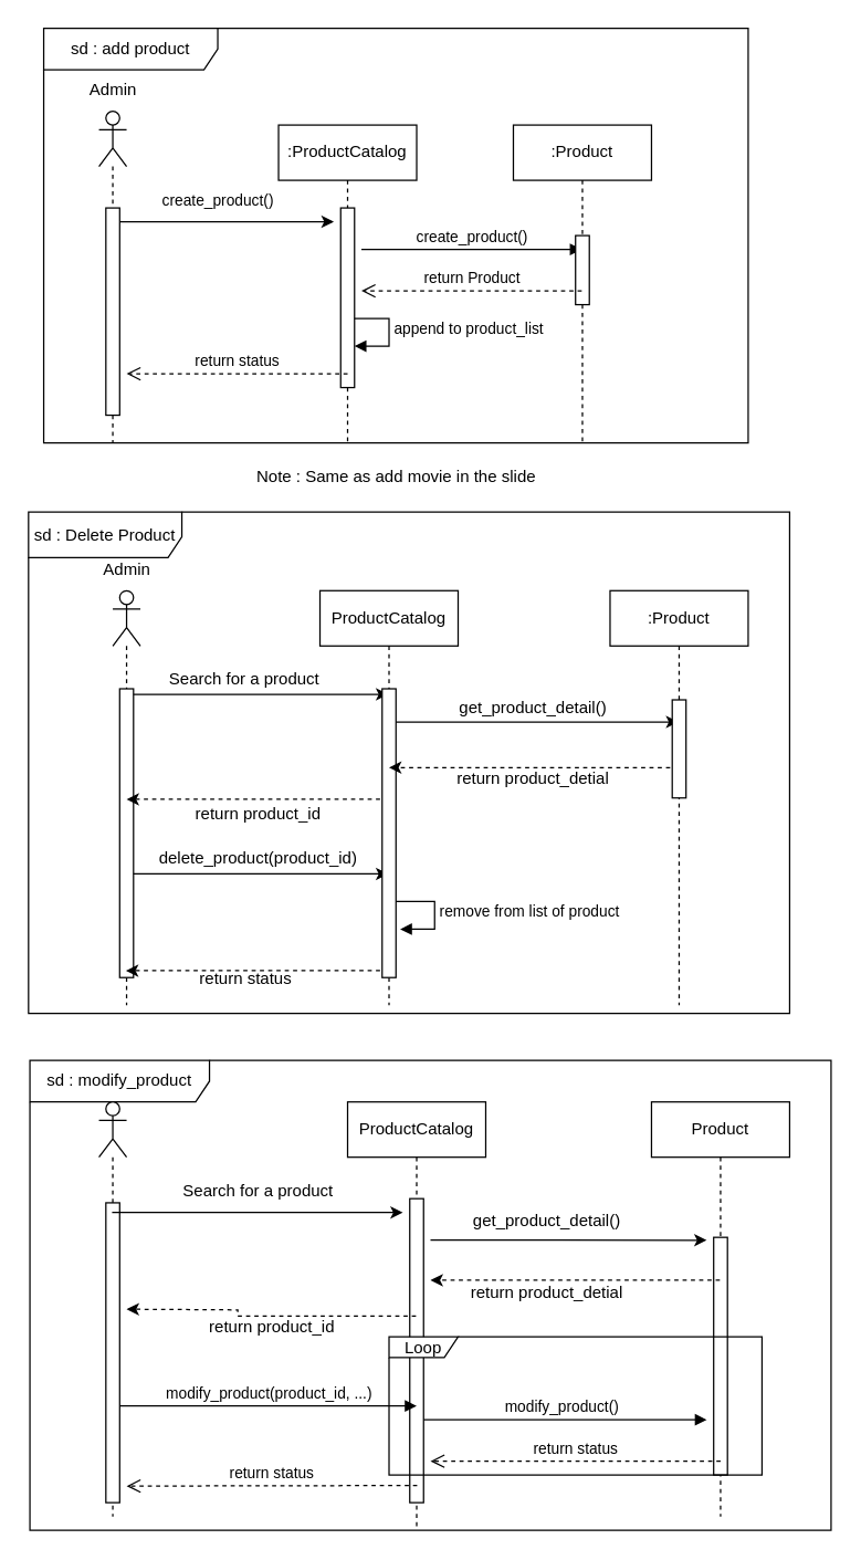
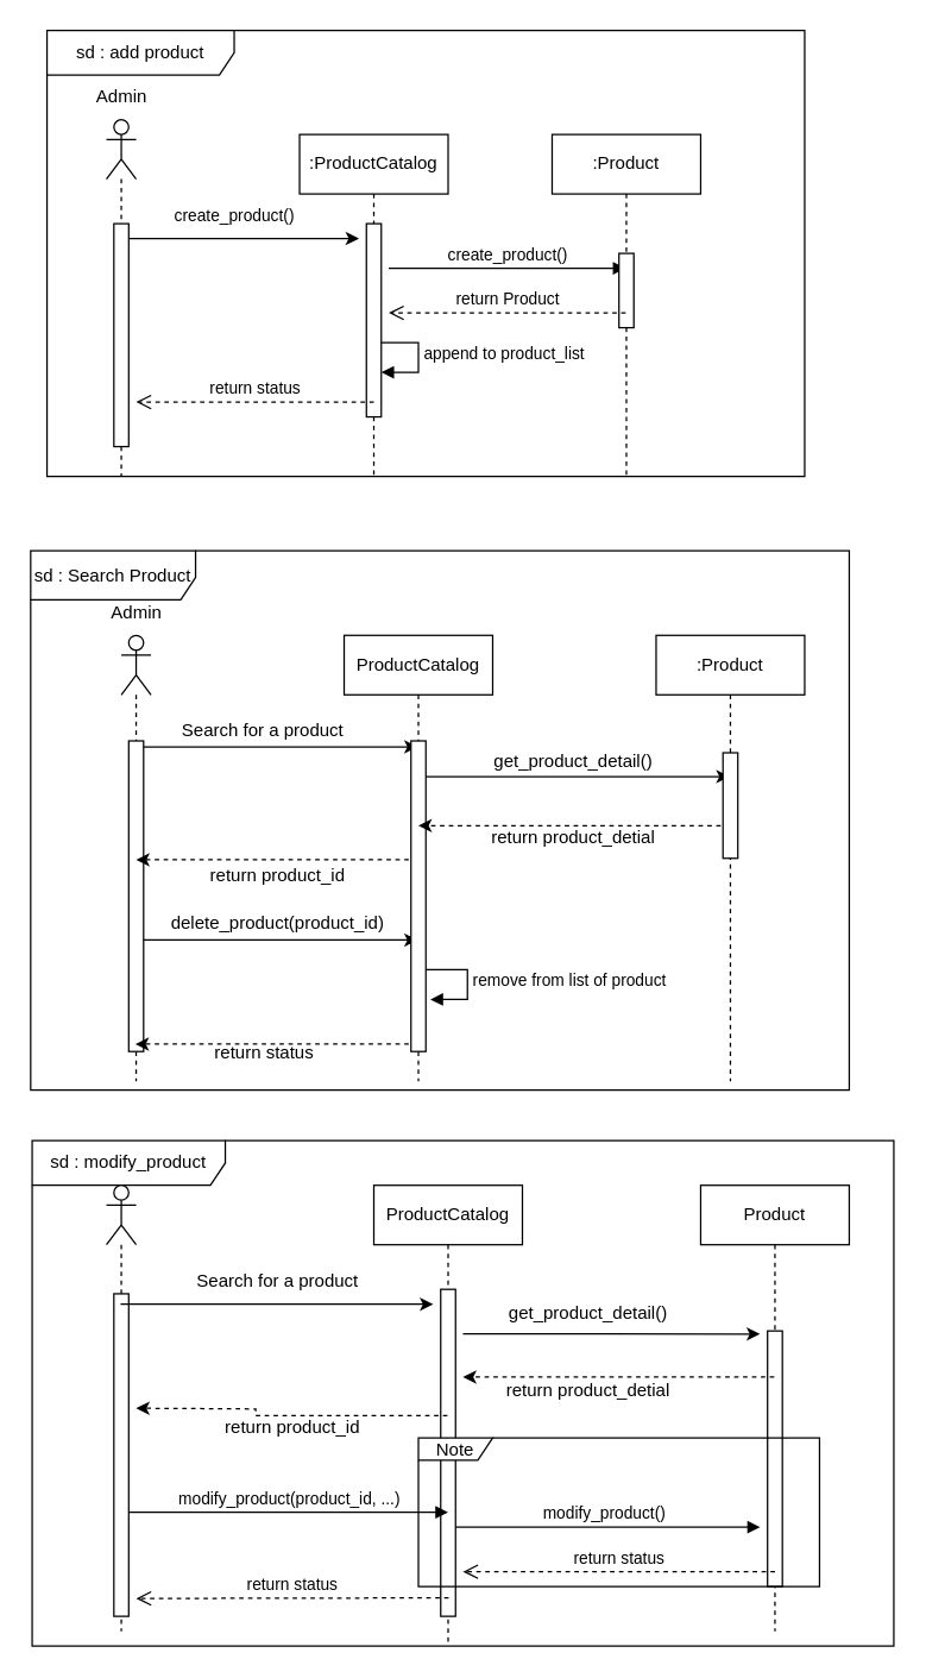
  <mxCell id="0" />
  <mxCell id="1" parent="0" />
  <mxCell id="2" value="sd : modify_product" style="shape=umlFrame;whiteSpace=wrap;html=1;width=130;height=30;" vertex="1" parent="1"><mxGeometry x="21" y="767" width="580" height="340" as="geometry" /></mxCell>
  <mxCell id="3" value="sd : add product" style="shape=umlFrame;whiteSpace=wrap;html=1;width=126;height=30;" vertex="1" parent="1"><mxGeometry x="31" y="20" width="510" height="300" as="geometry" /></mxCell>
  <mxCell id="4" value="create_product()" style="endArrow=classic;html=1;rounded=0;" edge="1" parent="1" source="5"><mxGeometry x="-0.055" y="15" width="50" height="50" relative="1" as="geometry"><mxPoint x="85" y="180" as="sourcePoint" /><mxPoint x="241" y="160" as="targetPoint" /><Array as="points"><mxPoint x="181" y="160" /></Array><mxPoint as="offset" /></mxGeometry></mxCell>
  <mxCell id="5" value="" style="shape=umlLifeline;participant=umlActor;perimeter=lifelinePerimeter;whiteSpace=wrap;html=1;container=1;collapsible=0;recursiveResize=0;verticalAlign=top;spacingTop=36;outlineConnect=0;" vertex="1" parent="1"><mxGeometry x="71" y="80" width="20" height="240" as="geometry" /></mxCell>
  <mxCell id="6" value="" style="html=1;points=[];perimeter=orthogonalPerimeter;" vertex="1" parent="5"><mxGeometry x="5" y="70" width="10" height="150" as="geometry" /></mxCell>
  <mxCell id="7" value=":ProductCatalog" style="shape=umlLifeline;perimeter=lifelinePerimeter;whiteSpace=wrap;html=1;container=1;collapsible=0;recursiveResize=0;outlineConnect=0;" vertex="1" parent="1"><mxGeometry x="201" y="90" width="100" height="230" as="geometry" /></mxCell>
  <mxCell id="8" value="create_product()" style="html=1;verticalAlign=bottom;endArrow=block;rounded=0;" edge="1" parent="7" target="11"><mxGeometry width="80" relative="1" as="geometry"><mxPoint x="60" y="90" as="sourcePoint" /><mxPoint x="130" y="90" as="targetPoint" /></mxGeometry></mxCell>
  <mxCell id="9" value="append to product_list" style="edgeStyle=orthogonalEdgeStyle;html=1;align=left;spacingLeft=2;endArrow=block;rounded=0;entryX=1;entryY=0;" edge="1" parent="7"><mxGeometry relative="1" as="geometry"><mxPoint x="50" y="140" as="sourcePoint" /><Array as="points"><mxPoint x="80" y="140" /></Array><mxPoint x="55" y="160" as="targetPoint" /></mxGeometry></mxCell>
  <mxCell id="10" value="" style="html=1;points=[];perimeter=orthogonalPerimeter;" vertex="1" parent="7"><mxGeometry x="45" y="60" width="10" height="130" as="geometry" /></mxCell>
  <mxCell id="11" value=":Product" style="shape=umlLifeline;perimeter=lifelinePerimeter;whiteSpace=wrap;html=1;container=1;collapsible=0;recursiveResize=0;outlineConnect=0;" vertex="1" parent="1"><mxGeometry x="371" y="90" width="100" height="230" as="geometry" /></mxCell>
  <mxCell id="12" value="" style="html=1;points=[];perimeter=orthogonalPerimeter;" vertex="1" parent="11"><mxGeometry x="45" y="80" width="10" height="50" as="geometry" /></mxCell>
  <mxCell id="13" value="return Product" style="html=1;verticalAlign=bottom;endArrow=open;dashed=1;endSize=8;rounded=0;" edge="1" parent="1" source="11"><mxGeometry relative="1" as="geometry"><mxPoint x="331" y="200" as="sourcePoint" /><mxPoint x="261" y="210" as="targetPoint" /><Array as="points"><mxPoint x="331" y="210" /></Array></mxGeometry></mxCell>
  <mxCell id="14" value="return status" style="html=1;verticalAlign=bottom;endArrow=open;dashed=1;endSize=8;rounded=0;" edge="1" parent="1"><mxGeometry relative="1" as="geometry"><mxPoint x="251" y="270" as="sourcePoint" /><mxPoint x="91" y="270" as="targetPoint" /></mxGeometry></mxCell>
- <mxCell id="15" value="Note : Same as add movie in the slide" style="text;html=1;align=center;verticalAlign=middle;resizable=0;points=[];autosize=1;strokeColor=none;fillColor=none;" vertex="1" parent="1"><mxGeometry x="171" y="330" width="230" height="30" as="geometry" /></mxCell>
  <mxCell id="16" style="edgeStyle=orthogonalEdgeStyle;rounded=0;orthogonalLoop=1;jettySize=auto;html=1;" edge="1" parent="1" source="18" target="23"><mxGeometry relative="1" as="geometry"><Array as="points"><mxPoint x="181" y="502" /><mxPoint x="181" y="502" /></Array></mxGeometry></mxCell>
  <mxCell id="17" style="edgeStyle=orthogonalEdgeStyle;rounded=0;orthogonalLoop=1;jettySize=auto;html=1;" edge="1" parent="1" source="18" target="23"><mxGeometry relative="1" as="geometry"><Array as="points"><mxPoint x="191" y="632" /><mxPoint x="191" y="632" /></Array></mxGeometry></mxCell>
  <mxCell id="18" value="" style="shape=umlLifeline;participant=umlActor;perimeter=lifelinePerimeter;whiteSpace=wrap;html=1;container=1;collapsible=0;recursiveResize=0;verticalAlign=top;spacingTop=36;outlineConnect=0;" vertex="1" parent="1"><mxGeometry x="81" y="427" width="20" height="300" as="geometry" /></mxCell>
  <mxCell id="19" value="" style="html=1;points=[];perimeter=orthogonalPerimeter;" vertex="1" parent="18"><mxGeometry x="5" y="71" width="10" height="209" as="geometry" /></mxCell>
  <mxCell id="20" style="edgeStyle=orthogonalEdgeStyle;rounded=0;orthogonalLoop=1;jettySize=auto;html=1;dashed=1;" edge="1" parent="1"><mxGeometry relative="1" as="geometry"><mxPoint x="280.5" y="578" as="sourcePoint" /><mxPoint x="90.974" y="578" as="targetPoint" /><Array as="points"><mxPoint x="171" y="578" /><mxPoint x="171" y="578" /></Array></mxGeometry></mxCell>
  <mxCell id="21" style="edgeStyle=orthogonalEdgeStyle;rounded=0;orthogonalLoop=1;jettySize=auto;html=1;" edge="1" parent="1" source="23" target="27"><mxGeometry relative="1" as="geometry"><Array as="points"><mxPoint x="351" y="522" /><mxPoint x="351" y="522" /></Array></mxGeometry></mxCell>
  <mxCell id="22" style="edgeStyle=orthogonalEdgeStyle;rounded=0;orthogonalLoop=1;jettySize=auto;html=1;dashed=1;" edge="1" parent="1" source="23" target="18"><mxGeometry relative="1" as="geometry"><Array as="points"><mxPoint x="201" y="702" /><mxPoint x="201" y="702" /></Array></mxGeometry></mxCell>
  <mxCell id="23" value="ProductCatalog" style="shape=umlLifeline;perimeter=lifelinePerimeter;whiteSpace=wrap;html=1;container=1;collapsible=0;recursiveResize=0;outlineConnect=0;" vertex="1" parent="1"><mxGeometry x="231" y="427" width="100" height="300" as="geometry" /></mxCell>
  <mxCell id="24" value="remove from list of product" style="edgeStyle=orthogonalEdgeStyle;html=1;align=left;spacingLeft=2;endArrow=block;rounded=0;entryX=1;entryY=0;" edge="1" parent="23"><mxGeometry x="-0.003" relative="1" as="geometry"><mxPoint x="53" y="225" as="sourcePoint" /><Array as="points"><mxPoint x="83" y="225" /></Array><mxPoint x="58" y="245" as="targetPoint" /><mxPoint as="offset" /></mxGeometry></mxCell>
  <mxCell id="25" value="" style="html=1;points=[];perimeter=orthogonalPerimeter;" vertex="1" parent="23"><mxGeometry x="45" y="71" width="10" height="209" as="geometry" /></mxCell>
  <mxCell id="26" style="edgeStyle=orthogonalEdgeStyle;rounded=0;orthogonalLoop=1;jettySize=auto;html=1;dashed=1;" edge="1" parent="1"><mxGeometry relative="1" as="geometry"><mxPoint x="490.5" y="555" as="sourcePoint" /><mxPoint x="280.974" y="555" as="targetPoint" /><Array as="points"><mxPoint x="351" y="555" /><mxPoint x="351" y="555" /></Array></mxGeometry></mxCell>
  <mxCell id="27" value=":Product" style="shape=umlLifeline;perimeter=lifelinePerimeter;whiteSpace=wrap;html=1;container=1;collapsible=0;recursiveResize=0;outlineConnect=0;" vertex="1" parent="1"><mxGeometry x="441" y="427" width="100" height="300" as="geometry" /></mxCell>
  <mxCell id="28" value="" style="html=1;points=[];perimeter=orthogonalPerimeter;" vertex="1" parent="27"><mxGeometry x="45" y="79" width="10" height="71" as="geometry" /></mxCell>
  <mxCell id="29" value="Search for a product" style="text;html=1;align=center;verticalAlign=middle;resizable=0;points=[];autosize=1;strokeColor=none;fillColor=none;" vertex="1" parent="1"><mxGeometry x="111" y="476" width="130" height="30" as="geometry" /></mxCell>
  <mxCell id="30" value="return product_id" style="text;html=1;align=center;verticalAlign=middle;resizable=0;points=[];autosize=1;strokeColor=none;fillColor=none;" vertex="1" parent="1"><mxGeometry x="131" y="574" width="110" height="30" as="geometry" /></mxCell>
  <mxCell id="31" value="get_product_detail()" style="text;html=1;align=center;verticalAlign=middle;resizable=0;points=[];autosize=1;strokeColor=none;fillColor=none;" vertex="1" parent="1"><mxGeometry x="320" y="497" width="130" height="30" as="geometry" /></mxCell>
  <mxCell id="32" value="return product_detial" style="text;html=1;align=center;verticalAlign=middle;resizable=0;points=[];autosize=1;strokeColor=none;fillColor=none;" vertex="1" parent="1"><mxGeometry x="320" y="548" width="130" height="30" as="geometry" /></mxCell>
  <mxCell id="33" value="Admin" style="text;html=1;align=center;verticalAlign=middle;resizable=0;points=[];autosize=1;strokeColor=none;fillColor=none;" vertex="1" parent="1"><mxGeometry x="51" y="50" width="60" height="30" as="geometry" /></mxCell>
  <mxCell id="34" value="Admin" style="text;html=1;align=center;verticalAlign=middle;resizable=0;points=[];autosize=1;strokeColor=none;fillColor=none;" vertex="1" parent="1"><mxGeometry x="61" y="397" width="60" height="30" as="geometry" /></mxCell>
  <mxCell id="35" value="delete_product(product_id)" style="text;html=1;align=center;verticalAlign=middle;resizable=0;points=[];autosize=1;strokeColor=none;fillColor=none;" vertex="1" parent="1"><mxGeometry x="101" y="606" width="170" height="30" as="geometry" /></mxCell>
  <mxCell id="36" value="return status" style="text;html=1;align=center;verticalAlign=middle;resizable=0;points=[];autosize=1;strokeColor=none;fillColor=none;" vertex="1" parent="1"><mxGeometry x="132" y="693" width="90" height="30" as="geometry" /></mxCell>
  <mxCell id="37" value="" style="shape=umlLifeline;participant=umlActor;perimeter=lifelinePerimeter;whiteSpace=wrap;html=1;container=1;collapsible=0;recursiveResize=0;verticalAlign=top;spacingTop=36;outlineConnect=0;" vertex="1" parent="1"><mxGeometry x="71" y="797" width="20" height="300" as="geometry" /></mxCell>
  <mxCell id="38" value="" style="html=1;points=[];perimeter=orthogonalPerimeter;" vertex="1" parent="37"><mxGeometry x="5" y="73" width="10" height="217" as="geometry" /></mxCell>
  <mxCell id="39" value="ProductCatalog" style="shape=umlLifeline;perimeter=lifelinePerimeter;whiteSpace=wrap;html=1;container=1;collapsible=0;recursiveResize=0;outlineConnect=0;" vertex="1" parent="1"><mxGeometry x="251" y="797" width="100" height="310" as="geometry" /></mxCell>
  <mxCell id="40" value="modify_product()" style="html=1;verticalAlign=bottom;endArrow=block;rounded=0;" edge="1" parent="39"><mxGeometry width="80" relative="1" as="geometry"><mxPoint x="50" y="230" as="sourcePoint" /><mxPoint x="260" y="230" as="targetPoint" /></mxGeometry></mxCell>
  <mxCell id="41" value="" style="html=1;points=[];perimeter=orthogonalPerimeter;" vertex="1" parent="39"><mxGeometry x="45" y="70" width="10" height="220" as="geometry" /></mxCell>
  <mxCell id="42" value="Product" style="shape=umlLifeline;perimeter=lifelinePerimeter;whiteSpace=wrap;html=1;container=1;collapsible=0;recursiveResize=0;outlineConnect=0;" vertex="1" parent="1"><mxGeometry x="471" y="797" width="100" height="300" as="geometry" /></mxCell>
  <mxCell id="43" style="edgeStyle=orthogonalEdgeStyle;rounded=0;orthogonalLoop=1;jettySize=auto;html=1;" edge="1" parent="42"><mxGeometry relative="1" as="geometry"><mxPoint x="-160" y="100" as="sourcePoint" /><mxPoint x="39.95" y="100.098" as="targetPoint" /><Array as="points"><mxPoint x="-99.55" y="100.05" /><mxPoint x="-99.55" y="100.05" /></Array></mxGeometry></mxCell>
  <mxCell id="44" value="" style="html=1;points=[];perimeter=orthogonalPerimeter;" vertex="1" parent="42"><mxGeometry x="45" y="98" width="10" height="172" as="geometry" /></mxCell>
  <mxCell id="45" style="edgeStyle=orthogonalEdgeStyle;rounded=0;orthogonalLoop=1;jettySize=auto;html=1;" edge="1" parent="1" source="37"><mxGeometry relative="1" as="geometry"><mxPoint x="101.028" y="873.048" as="sourcePoint" /><mxPoint x="291" y="877" as="targetPoint" /><Array as="points"><mxPoint x="191" y="877" /><mxPoint x="191" y="877" /></Array></mxGeometry></mxCell>
  <mxCell id="46" style="edgeStyle=orthogonalEdgeStyle;rounded=0;orthogonalLoop=1;jettySize=auto;html=1;dashed=1;" edge="1" parent="1" source="39"><mxGeometry relative="1" as="geometry"><mxPoint x="290.98" y="949" as="sourcePoint" /><mxPoint x="91" y="947" as="targetPoint" /><Array as="points" /></mxGeometry></mxCell>
  <mxCell id="47" style="edgeStyle=orthogonalEdgeStyle;rounded=0;orthogonalLoop=1;jettySize=auto;html=1;dashed=1;" edge="1" parent="1" source="42"><mxGeometry relative="1" as="geometry"><mxPoint x="500.98" y="926" as="sourcePoint" /><mxPoint x="311" y="926" as="targetPoint" /><Array as="points"><mxPoint x="411" y="926" /><mxPoint x="411" y="926" /></Array></mxGeometry></mxCell>
  <mxCell id="48" value="Search for a product" style="text;html=1;align=center;verticalAlign=middle;resizable=0;points=[];autosize=1;strokeColor=none;fillColor=none;" vertex="1" parent="1"><mxGeometry x="121.48" y="847" width="130" height="30" as="geometry" /></mxCell>
  <mxCell id="49" value="return product_id" style="text;html=1;align=center;verticalAlign=middle;resizable=0;points=[];autosize=1;strokeColor=none;fillColor=none;" vertex="1" parent="1"><mxGeometry x="141.48" y="945" width="110" height="30" as="geometry" /></mxCell>
  <mxCell id="50" value="get_product_detail()" style="text;html=1;align=center;verticalAlign=middle;resizable=0;points=[];autosize=1;strokeColor=none;fillColor=none;" vertex="1" parent="1"><mxGeometry x="330.48" y="868" width="130" height="30" as="geometry" /></mxCell>
  <mxCell id="51" value="return product_detial" style="text;html=1;align=center;verticalAlign=middle;resizable=0;points=[];autosize=1;strokeColor=none;fillColor=none;" vertex="1" parent="1"><mxGeometry x="330.48" y="920" width="130" height="30" as="geometry" /></mxCell>
  <mxCell id="52" value="return status" style="html=1;verticalAlign=bottom;endArrow=open;dashed=1;endSize=8;rounded=0;" edge="1" parent="1"><mxGeometry x="-0.002" relative="1" as="geometry"><mxPoint x="521" y="1057" as="sourcePoint" /><mxPoint x="311" y="1057" as="targetPoint" /><mxPoint as="offset" /></mxGeometry></mxCell>
  <mxCell id="53" value="return status" style="html=1;verticalAlign=bottom;endArrow=open;dashed=1;endSize=8;rounded=0;" edge="1" parent="1"><mxGeometry x="-0.002" relative="1" as="geometry"><mxPoint x="301.33" y="1074.58" as="sourcePoint" /><mxPoint x="91" y="1075" as="targetPoint" /><mxPoint as="offset" /></mxGeometry></mxCell>
  <mxCell id="54" value="modify_product(product_id, ...)" style="html=1;verticalAlign=bottom;endArrow=block;rounded=0;entryX=0.5;entryY=0.682;entryDx=0;entryDy=0;entryPerimeter=0;" edge="1" parent="1" source="38" target="41"><mxGeometry width="80" relative="1" as="geometry"><mxPoint x="81" y="1027" as="sourcePoint" /><mxPoint x="161" y="1027" as="targetPoint" /></mxGeometry></mxCell>
- <mxCell id="55" value="sd : Delete Product" style="shape=umlFrame;whiteSpace=wrap;html=1;width=111;height=33;" vertex="1" parent="1"><mxGeometry x="20" y="370" width="551" height="363" as="geometry" /></mxCell>
- <mxCell id="56" value="Loop" style="shape=umlFrame;whiteSpace=wrap;html=1;width=50;height=15;" vertex="1" parent="1"><mxGeometry x="281" y="967" width="270" height="100" as="geometry" /></mxCell>
+ <mxCell id="55" value="sd : Search Product" style="shape=umlFrame;whiteSpace=wrap;html=1;width=111;height=33;" vertex="1" parent="1"><mxGeometry x="20" y="370" width="551" height="363" as="geometry" /></mxCell>
+ <mxCell id="56" value="Note" style="shape=umlFrame;whiteSpace=wrap;html=1;width=50;height=15;" vertex="1" parent="1"><mxGeometry x="281" y="967" width="270" height="100" as="geometry" /></mxCell>
